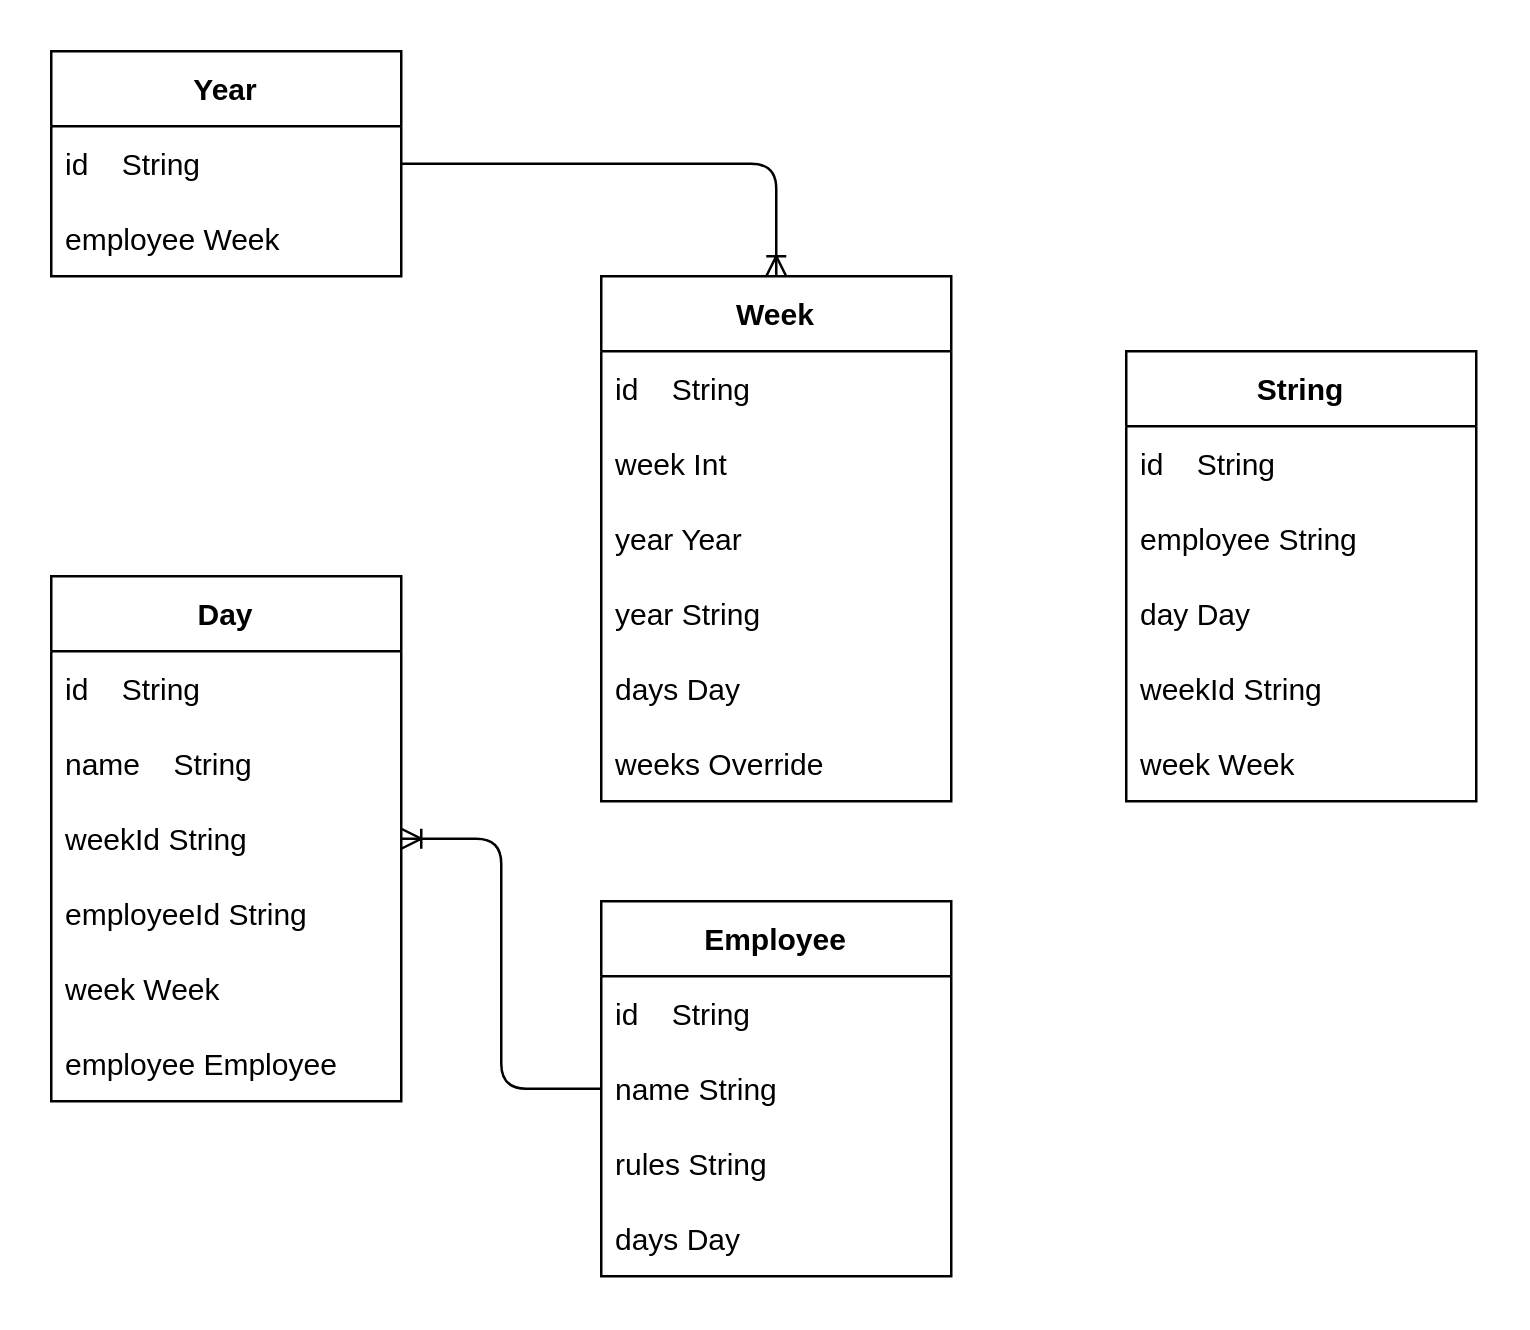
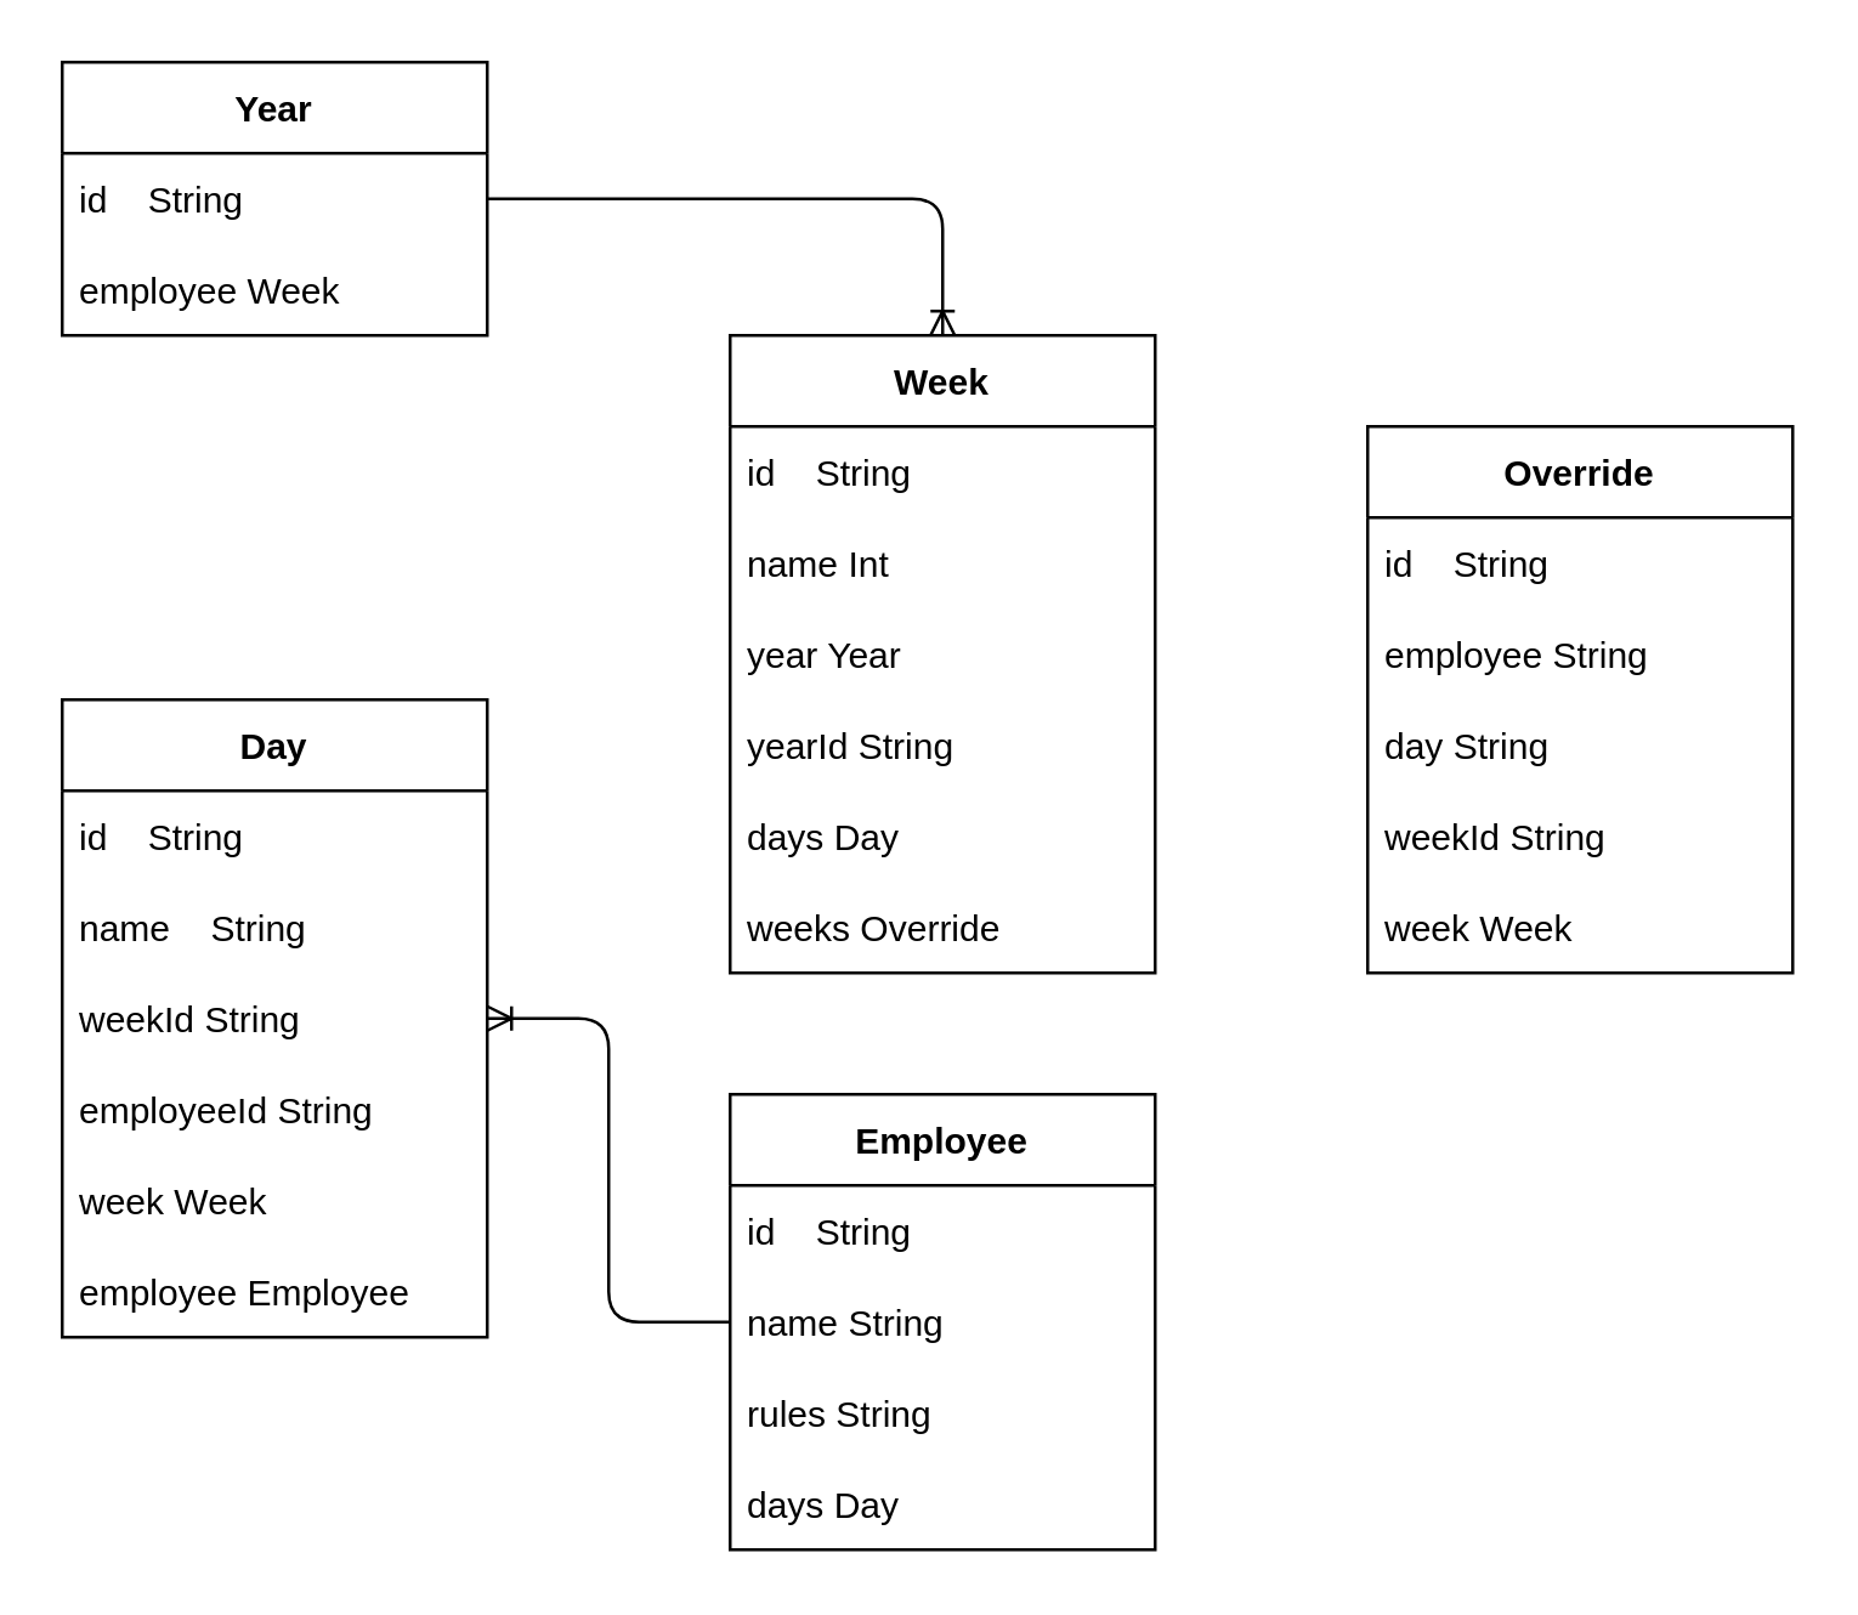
  <mxCell id="0" />
  <mxCell id="1" parent="0" />
  <mxCell id="2" value="Year" style="swimlane;fontStyle=1;childLayout=stackLayout;horizontal=1;startSize=30;horizontalStack=0;resizeParent=1;resizeParentMax=0;resizeLast=0;collapsible=1;marginBottom=0;" vertex="1" parent="1"><mxGeometry x="20" y="20" width="140" height="90" as="geometry" /></mxCell>
  <mxCell id="3" value="id    String" style="text;strokeColor=none;fillColor=none;align=left;verticalAlign=middle;spacingLeft=4;spacingRight=4;overflow=hidden;points=[[0,0.5],[1,0.5]];portConstraint=eastwest;rotatable=0;" vertex="1" parent="2"><mxGeometry y="30" width="140" height="30" as="geometry" /></mxCell>
  <mxCell id="4" value="employee Week" style="text;strokeColor=none;fillColor=none;align=left;verticalAlign=middle;spacingLeft=4;spacingRight=4;overflow=hidden;points=[[0,0.5],[1,0.5]];portConstraint=eastwest;rotatable=0;" vertex="1" parent="2"><mxGeometry y="60" width="140" height="30" as="geometry" /></mxCell>
  <mxCell id="5" value="Week" style="swimlane;fontStyle=1;childLayout=stackLayout;horizontal=1;startSize=30;horizontalStack=0;resizeParent=1;resizeParentMax=0;resizeLast=0;collapsible=1;marginBottom=0;" vertex="1" parent="1"><mxGeometry x="240" y="110" width="140" height="210" as="geometry" /></mxCell>
  <mxCell id="6" value="id    String" style="text;strokeColor=none;fillColor=none;align=left;verticalAlign=middle;spacingLeft=4;spacingRight=4;overflow=hidden;points=[[0,0.5],[1,0.5]];portConstraint=eastwest;rotatable=0;" vertex="1" parent="5"><mxGeometry y="30" width="140" height="30" as="geometry" /></mxCell>
- <mxCell id="7" value="week Int" style="text;strokeColor=none;fillColor=none;align=left;verticalAlign=middle;spacingLeft=4;spacingRight=4;overflow=hidden;points=[[0,0.5],[1,0.5]];portConstraint=eastwest;rotatable=0;" vertex="1" parent="5"><mxGeometry y="60" width="140" height="30" as="geometry" /></mxCell>
+ <mxCell id="7" value="name Int" style="text;strokeColor=none;fillColor=none;align=left;verticalAlign=middle;spacingLeft=4;spacingRight=4;overflow=hidden;points=[[0,0.5],[1,0.5]];portConstraint=eastwest;rotatable=0;" vertex="1" parent="5"><mxGeometry y="60" width="140" height="30" as="geometry" /></mxCell>
  <mxCell id="8" value="year Year" style="text;strokeColor=none;fillColor=none;align=left;verticalAlign=middle;spacingLeft=4;spacingRight=4;overflow=hidden;points=[[0,0.5],[1,0.5]];portConstraint=eastwest;rotatable=0;" vertex="1" parent="5"><mxGeometry y="90" width="140" height="30" as="geometry" /></mxCell>
- <mxCell id="9" value="year String" style="text;strokeColor=none;fillColor=none;align=left;verticalAlign=middle;spacingLeft=4;spacingRight=4;overflow=hidden;points=[[0,0.5],[1,0.5]];portConstraint=eastwest;rotatable=0;" vertex="1" parent="5"><mxGeometry y="120" width="140" height="30" as="geometry" /></mxCell>
+ <mxCell id="9" value="yearId String" style="text;strokeColor=none;fillColor=none;align=left;verticalAlign=middle;spacingLeft=4;spacingRight=4;overflow=hidden;points=[[0,0.5],[1,0.5]];portConstraint=eastwest;rotatable=0;" vertex="1" parent="5"><mxGeometry y="120" width="140" height="30" as="geometry" /></mxCell>
  <mxCell id="10" value="days Day" style="text;strokeColor=none;fillColor=none;align=left;verticalAlign=middle;spacingLeft=4;spacingRight=4;overflow=hidden;points=[[0,0.5],[1,0.5]];portConstraint=eastwest;rotatable=0;" vertex="1" parent="5"><mxGeometry y="150" width="140" height="30" as="geometry" /></mxCell>
  <mxCell id="11" value="weeks Override" style="text;strokeColor=none;fillColor=none;align=left;verticalAlign=middle;spacingLeft=4;spacingRight=4;overflow=hidden;points=[[0,0.5],[1,0.5]];portConstraint=eastwest;rotatable=0;" vertex="1" parent="5"><mxGeometry y="180" width="140" height="30" as="geometry" /></mxCell>
  <mxCell id="12" value="Day" style="swimlane;fontStyle=1;childLayout=stackLayout;horizontal=1;startSize=30;horizontalStack=0;resizeParent=1;resizeParentMax=0;resizeLast=0;collapsible=1;marginBottom=0;" vertex="1" parent="1"><mxGeometry x="20" y="230" width="140" height="210" as="geometry" /></mxCell>
  <mxCell id="13" value="id    String" style="text;strokeColor=none;fillColor=none;align=left;verticalAlign=middle;spacingLeft=4;spacingRight=4;overflow=hidden;points=[[0,0.5],[1,0.5]];portConstraint=eastwest;rotatable=0;" vertex="1" parent="12"><mxGeometry y="30" width="140" height="30" as="geometry" /></mxCell>
  <mxCell id="14" value="name    String" style="text;strokeColor=none;fillColor=none;align=left;verticalAlign=middle;spacingLeft=4;spacingRight=4;overflow=hidden;points=[[0,0.5],[1,0.5]];portConstraint=eastwest;rotatable=0;" vertex="1" parent="12"><mxGeometry y="60" width="140" height="30" as="geometry" /></mxCell>
  <mxCell id="15" value="weekId String" style="text;strokeColor=none;fillColor=none;align=left;verticalAlign=middle;spacingLeft=4;spacingRight=4;overflow=hidden;points=[[0,0.5],[1,0.5]];portConstraint=eastwest;rotatable=0;" vertex="1" parent="12"><mxGeometry y="90" width="140" height="30" as="geometry" /></mxCell>
  <mxCell id="16" value="employeeId String" style="text;strokeColor=none;fillColor=none;align=left;verticalAlign=middle;spacingLeft=4;spacingRight=4;overflow=hidden;points=[[0,0.5],[1,0.5]];portConstraint=eastwest;rotatable=0;" vertex="1" parent="12"><mxGeometry y="120" width="140" height="30" as="geometry" /></mxCell>
  <mxCell id="17" value="week Week" style="text;strokeColor=none;fillColor=none;align=left;verticalAlign=middle;spacingLeft=4;spacingRight=4;overflow=hidden;points=[[0,0.5],[1,0.5]];portConstraint=eastwest;rotatable=0;" vertex="1" parent="12"><mxGeometry y="150" width="140" height="30" as="geometry" /></mxCell>
  <mxCell id="18" value="employee Employee" style="text;strokeColor=none;fillColor=none;align=left;verticalAlign=middle;spacingLeft=4;spacingRight=4;overflow=hidden;points=[[0,0.5],[1,0.5]];portConstraint=eastwest;rotatable=0;" vertex="1" parent="12"><mxGeometry y="180" width="140" height="30" as="geometry" /></mxCell>
  <mxCell id="19" value="Employee" style="swimlane;fontStyle=1;childLayout=stackLayout;horizontal=1;startSize=30;horizontalStack=0;resizeParent=1;resizeParentMax=0;resizeLast=0;collapsible=1;marginBottom=0;" vertex="1" parent="1"><mxGeometry x="240" y="360" width="140" height="150" as="geometry" /></mxCell>
  <mxCell id="20" value="id    String" style="text;strokeColor=none;fillColor=none;align=left;verticalAlign=middle;spacingLeft=4;spacingRight=4;overflow=hidden;points=[[0,0.5],[1,0.5]];portConstraint=eastwest;rotatable=0;" vertex="1" parent="19"><mxGeometry y="30" width="140" height="30" as="geometry" /></mxCell>
  <mxCell id="21" value="name String" style="text;strokeColor=none;fillColor=none;align=left;verticalAlign=middle;spacingLeft=4;spacingRight=4;overflow=hidden;points=[[0,0.5],[1,0.5]];portConstraint=eastwest;rotatable=0;" vertex="1" parent="19"><mxGeometry y="60" width="140" height="30" as="geometry" /></mxCell>
  <mxCell id="22" value="rules String" style="text;strokeColor=none;fillColor=none;align=left;verticalAlign=middle;spacingLeft=4;spacingRight=4;overflow=hidden;points=[[0,0.5],[1,0.5]];portConstraint=eastwest;rotatable=0;" vertex="1" parent="19"><mxGeometry y="90" width="140" height="30" as="geometry" /></mxCell>
  <mxCell id="23" value="days Day" style="text;strokeColor=none;fillColor=none;align=left;verticalAlign=middle;spacingLeft=4;spacingRight=4;overflow=hidden;points=[[0,0.5],[1,0.5]];portConstraint=eastwest;rotatable=0;" vertex="1" parent="19"><mxGeometry y="120" width="140" height="30" as="geometry" /></mxCell>
- <mxCell id="24" value="String" style="swimlane;fontStyle=1;childLayout=stackLayout;horizontal=1;startSize=30;horizontalStack=0;resizeParent=1;resizeParentMax=0;resizeLast=0;collapsible=1;marginBottom=0;" vertex="1" parent="1"><mxGeometry x="450" y="140" width="140" height="180" as="geometry" /></mxCell>
+ <mxCell id="24" value="Override" style="swimlane;fontStyle=1;childLayout=stackLayout;horizontal=1;startSize=30;horizontalStack=0;resizeParent=1;resizeParentMax=0;resizeLast=0;collapsible=1;marginBottom=0;" vertex="1" parent="1"><mxGeometry x="450" y="140" width="140" height="180" as="geometry" /></mxCell>
  <mxCell id="25" value="id    String" style="text;strokeColor=none;fillColor=none;align=left;verticalAlign=middle;spacingLeft=4;spacingRight=4;overflow=hidden;points=[[0,0.5],[1,0.5]];portConstraint=eastwest;rotatable=0;" vertex="1" parent="24"><mxGeometry y="30" width="140" height="30" as="geometry" /></mxCell>
  <mxCell id="26" value="employee String" style="text;strokeColor=none;fillColor=none;align=left;verticalAlign=middle;spacingLeft=4;spacingRight=4;overflow=hidden;points=[[0,0.5],[1,0.5]];portConstraint=eastwest;rotatable=0;" vertex="1" parent="24"><mxGeometry y="60" width="140" height="30" as="geometry" /></mxCell>
- <mxCell id="27" value="day Day" style="text;strokeColor=none;fillColor=none;align=left;verticalAlign=middle;spacingLeft=4;spacingRight=4;overflow=hidden;points=[[0,0.5],[1,0.5]];portConstraint=eastwest;rotatable=0;" vertex="1" parent="24"><mxGeometry y="90" width="140" height="30" as="geometry" /></mxCell>
+ <mxCell id="27" value="day String" style="text;strokeColor=none;fillColor=none;align=left;verticalAlign=middle;spacingLeft=4;spacingRight=4;overflow=hidden;points=[[0,0.5],[1,0.5]];portConstraint=eastwest;rotatable=0;" vertex="1" parent="24"><mxGeometry y="90" width="140" height="30" as="geometry" /></mxCell>
  <mxCell id="28" value="weekId String" style="text;strokeColor=none;fillColor=none;align=left;verticalAlign=middle;spacingLeft=4;spacingRight=4;overflow=hidden;points=[[0,0.5],[1,0.5]];portConstraint=eastwest;rotatable=0;" vertex="1" parent="24"><mxGeometry y="120" width="140" height="30" as="geometry" /></mxCell>
  <mxCell id="29" value="week Week" style="text;strokeColor=none;fillColor=none;align=left;verticalAlign=middle;spacingLeft=4;spacingRight=4;overflow=hidden;points=[[0,0.5],[1,0.5]];portConstraint=eastwest;rotatable=0;" vertex="1" parent="24"><mxGeometry y="150" width="140" height="30" as="geometry" /></mxCell>
  <mxCell id="30" style="edgeStyle=orthogonalEdgeStyle;html=1;exitX=0;exitY=0.5;exitDx=0;exitDy=0;entryX=1;entryY=0.5;entryDx=0;entryDy=0;endArrow=ERoneToMany;endFill=0;" edge="1" parent="1" source="21" target="12"><mxGeometry relative="1" as="geometry" /></mxCell>
  <mxCell id="31" style="edgeStyle=orthogonalEdgeStyle;html=1;exitX=1;exitY=0.5;exitDx=0;exitDy=0;entryX=0.5;entryY=0;entryDx=0;entryDy=0;endArrow=ERoneToMany;endFill=0;elbow=vertical;" edge="1" parent="1" source="3" target="5"><mxGeometry relative="1" as="geometry" /></mxCell>
